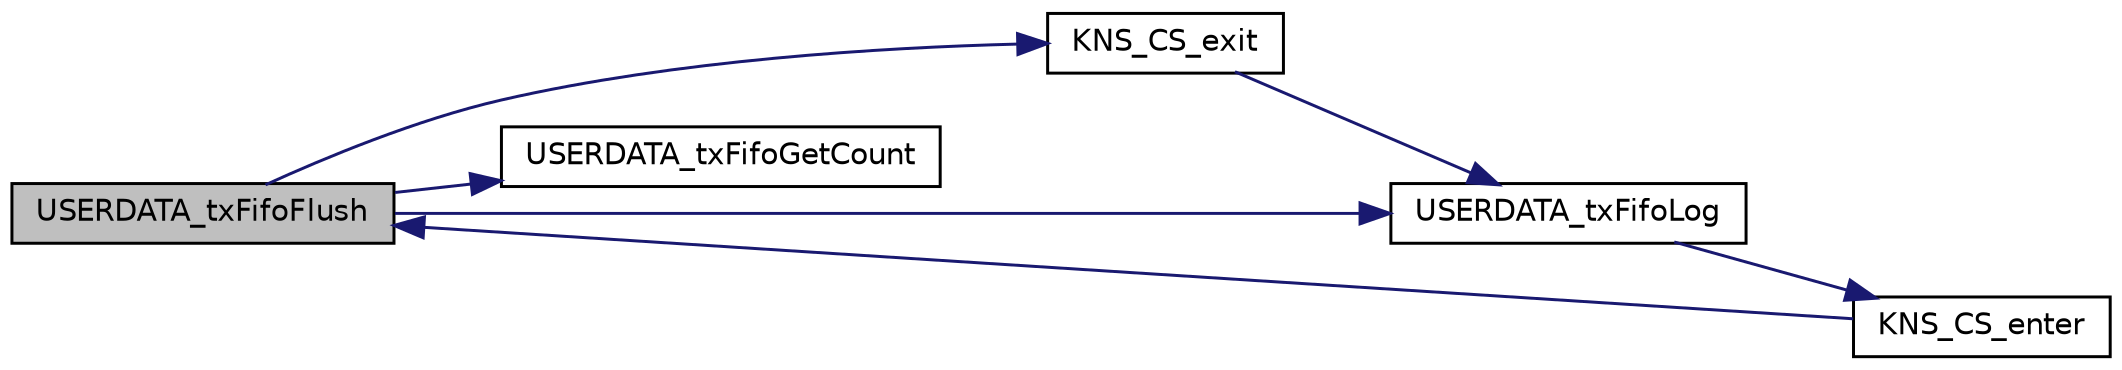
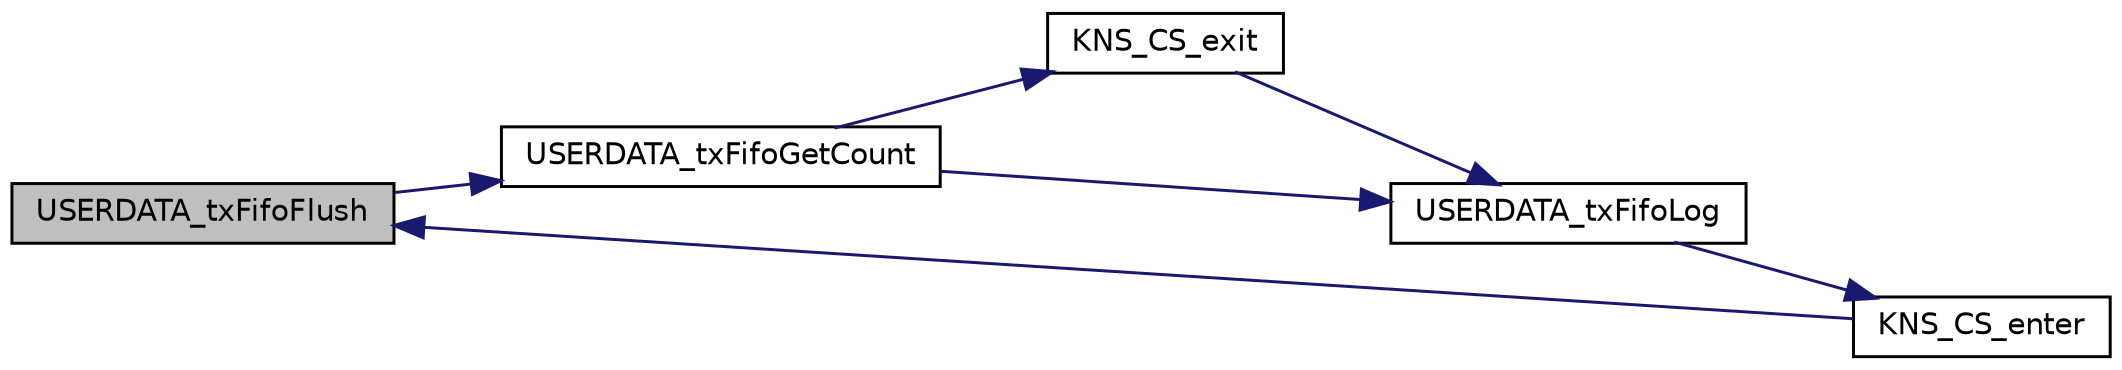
  digraph {
    rankdir=LR
    node [color=black fillcolor=white fontname=Helvetica fontsize=10 shape=record style=filled]
    edge [color=midnightblue fontname=Helvetica fontsize=10 labelfontname=Helvetica labelfontsize=10 style=solid]
    n1 [fillcolor=grey75 fontcolor=black height=0.2 label=USERDATA_txFifoFlush width=0.4]
    n2 [height=0.2 label=KNS_CS_exit width=0.4]
    n3 [height=0.2 label=USERDATA_txFifoGetCount width=0.4]
    n4 [height=0.2 label=USERDATA_txFifoLog width=0.4]
    n5 [height=0.2 label=KNS_CS_enter width=0.4]
-   n1 -> n2
+   n3 -> n2
    n1 -> n3
-   n1 -> n4
+   n3 -> n4
    n2 -> n4
    n4 -> n5
    n5 -> n1
  }
